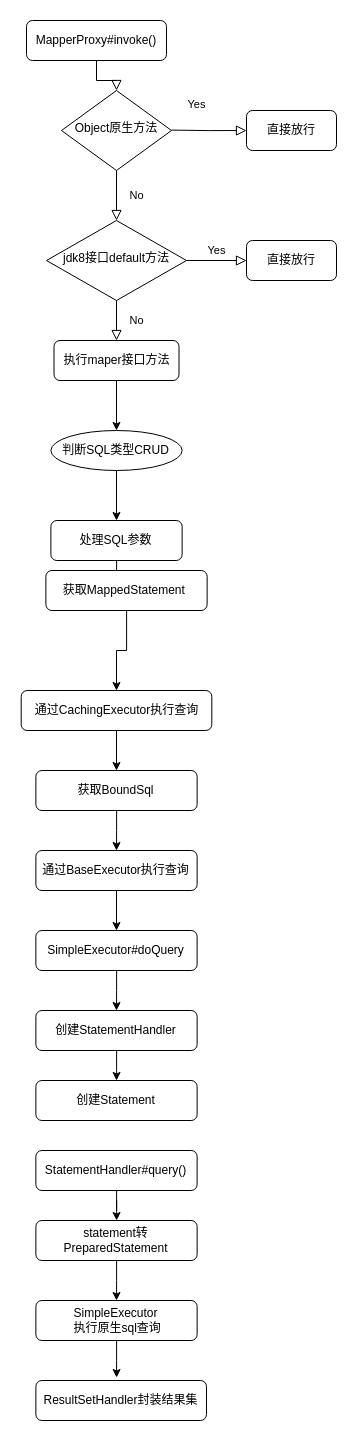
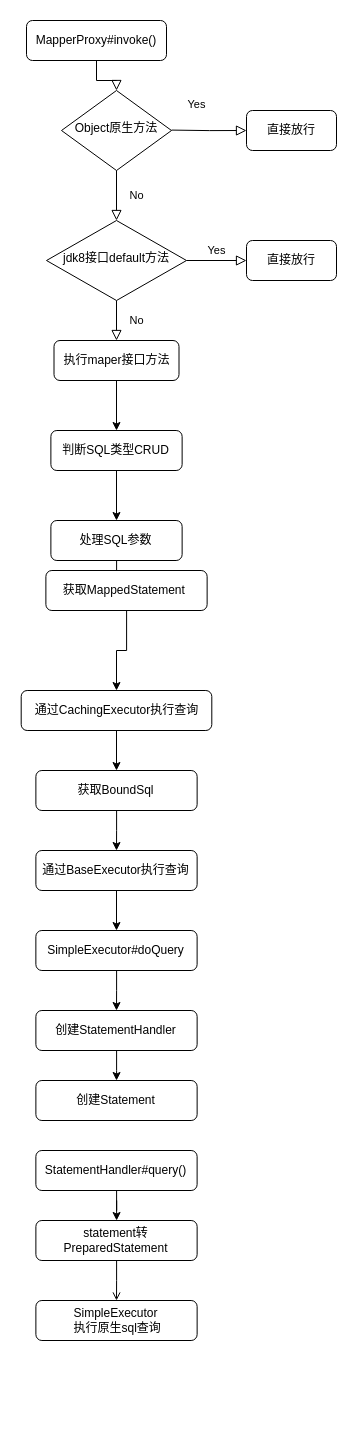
  <mxCell id="0" />
  <mxCell id="1" parent="0" />
  <mxCell id="2" value="" style="rounded=0;html=1;jettySize=auto;orthogonalLoop=1;fontSize=11;endArrow=block;endFill=0;endSize=8;strokeWidth=1;shadow=0;labelBackgroundColor=none;edgeStyle=orthogonalEdgeStyle;" parent="1" source="3" target="4" edge="1"><mxGeometry relative="1" as="geometry" /></mxCell>
  <mxCell id="3" value="MapperProxy#invoke()" style="rounded=1;whiteSpace=wrap;html=1;fontSize=12;glass=0;strokeWidth=1;shadow=0;" parent="1" vertex="1"><mxGeometry x="26" y="20" width="140" height="40" as="geometry" /></mxCell>
  <mxCell id="4" value="Object原生方法" style="rhombus;whiteSpace=wrap;html=1;shadow=0;fontFamily=Helvetica;fontSize=12;align=center;strokeWidth=1;spacing=6;spacingTop=-4;" parent="1" vertex="1"><mxGeometry x="61" y="90" width="110" height="80" as="geometry" /></mxCell>
  <mxCell id="5" value="直接放行" style="rounded=1;whiteSpace=wrap;html=1;fontSize=12;glass=0;strokeWidth=1;shadow=0;" parent="1" vertex="1"><mxGeometry x="246" y="110" width="90" height="40" as="geometry" /></mxCell>
  <mxCell id="6" value="No" style="rounded=0;html=1;jettySize=auto;orthogonalLoop=1;fontSize=11;endArrow=block;endFill=0;endSize=8;strokeWidth=1;shadow=0;labelBackgroundColor=none;edgeStyle=orthogonalEdgeStyle;" parent="1" source="8" target="10" edge="1"><mxGeometry y="20" relative="1" as="geometry"><mxPoint as="offset" /></mxGeometry></mxCell>
  <mxCell id="7" value="Yes" style="edgeStyle=orthogonalEdgeStyle;rounded=0;html=1;jettySize=auto;orthogonalLoop=1;fontSize=11;endArrow=block;endFill=0;endSize=8;strokeWidth=1;shadow=0;labelBackgroundColor=none;" parent="1" source="8" target="11" edge="1"><mxGeometry y="10" relative="1" as="geometry"><mxPoint as="offset" /></mxGeometry></mxCell>
  <mxCell id="8" value="jdk8接口default方法" style="rhombus;whiteSpace=wrap;html=1;shadow=0;fontFamily=Helvetica;fontSize=12;align=center;strokeWidth=1;spacing=6;spacingTop=-4;" parent="1" vertex="1"><mxGeometry x="46" y="220" width="140" height="80" as="geometry" /></mxCell>
  <mxCell id="9" style="edgeStyle=orthogonalEdgeStyle;rounded=0;orthogonalLoop=1;jettySize=auto;html=1;entryX=0.5;entryY=0;entryDx=0;entryDy=0;" edge="1" parent="1" source="10" target="15"><mxGeometry relative="1" as="geometry" /></mxCell>
  <mxCell id="10" value="执行maper接口方法" style="rounded=1;whiteSpace=wrap;html=1;fontSize=12;glass=0;strokeWidth=1;shadow=0;" parent="1" vertex="1"><mxGeometry x="53.5" y="340" width="125" height="40" as="geometry" /></mxCell>
  <mxCell id="11" value="直接放行" style="rounded=1;whiteSpace=wrap;html=1;fontSize=12;glass=0;strokeWidth=1;shadow=0;" parent="1" vertex="1"><mxGeometry x="246" y="240" width="90" height="40" as="geometry" /></mxCell>
  <mxCell id="12" value="Yes" style="edgeStyle=orthogonalEdgeStyle;rounded=0;html=1;jettySize=auto;orthogonalLoop=1;fontSize=11;endArrow=block;endFill=0;endSize=8;strokeWidth=1;shadow=0;labelBackgroundColor=none;" edge="1" parent="1" target="5"><mxGeometry x="-0.005" y="16" relative="1" as="geometry"><mxPoint x="-12" y="-10" as="offset" /><mxPoint x="171" y="129.58" as="sourcePoint" /><mxPoint x="241" y="129.58" as="targetPoint" /></mxGeometry></mxCell>
  <mxCell id="13" value="No" style="rounded=0;html=1;jettySize=auto;orthogonalLoop=1;fontSize=11;endArrow=block;endFill=0;endSize=8;strokeWidth=1;shadow=0;labelBackgroundColor=none;edgeStyle=orthogonalEdgeStyle;exitX=0.5;exitY=1;exitDx=0;exitDy=0;entryX=0.5;entryY=0;entryDx=0;entryDy=0;" edge="1" parent="1" source="4" target="8"><mxGeometry y="20" relative="1" as="geometry"><mxPoint as="offset" /><mxPoint x="116" y="180" as="sourcePoint" /><mxPoint x="476" y="250" as="targetPoint" /></mxGeometry></mxCell>
  <mxCell id="14" value="" style="edgeStyle=orthogonalEdgeStyle;rounded=0;orthogonalLoop=1;jettySize=auto;html=1;" edge="1" parent="1" source="15" target="17"><mxGeometry relative="1" as="geometry" /></mxCell>
- <mxCell id="15" value="判断SQL类型CRUD" style="ellipse;whiteSpace=wrap;html=1;fontSize=12;glass=0;strokeWidth=1;shadow=0;" vertex="1" parent="1"><mxGeometry x="50.38" y="430" width="131.25" height="40" as="geometry" /></mxCell>
+ <mxCell id="15" value="判断SQL类型CRUD" style="rounded=1;whiteSpace=wrap;html=1;fontSize=12;glass=0;strokeWidth=1;shadow=0;" vertex="1" parent="1"><mxGeometry x="50.38" y="430" width="131.25" height="40" as="geometry" /></mxCell>
  <mxCell id="16" value="" style="edgeStyle=orthogonalEdgeStyle;rounded=0;orthogonalLoop=1;jettySize=auto;html=1;" edge="1" parent="1" source="17" target="19"><mxGeometry relative="1" as="geometry" /></mxCell>
  <mxCell id="17" value="&lt;span&gt;处理SQL参数&lt;/span&gt;" style="rounded=1;whiteSpace=wrap;html=1;fontSize=12;glass=0;strokeWidth=1;shadow=0;" vertex="1" parent="1"><mxGeometry x="50.38" y="520" width="131.25" height="40" as="geometry" /></mxCell>
  <mxCell id="18" style="edgeStyle=orthogonalEdgeStyle;rounded=0;orthogonalLoop=1;jettySize=auto;html=1;" edge="1" parent="1" source="19" target="21"><mxGeometry relative="1" as="geometry" /></mxCell>
  <mxCell id="19" value="获取MappedStatement&amp;nbsp;" style="rounded=1;whiteSpace=wrap;html=1;fontSize=12;glass=0;strokeWidth=1;shadow=0;" vertex="1" parent="1"><mxGeometry x="45.38" y="570" width="161.25" height="40" as="geometry" /></mxCell>
  <mxCell id="20" style="edgeStyle=orthogonalEdgeStyle;rounded=0;orthogonalLoop=1;jettySize=auto;html=1;entryX=0.5;entryY=0;entryDx=0;entryDy=0;" edge="1" parent="1" source="21" target="23"><mxGeometry relative="1" as="geometry" /></mxCell>
  <mxCell id="21" value="通过CachingExecutor执行查询" style="rounded=1;whiteSpace=wrap;html=1;fontSize=12;glass=0;strokeWidth=1;shadow=0;" vertex="1" parent="1"><mxGeometry x="20.69" y="690" width="190.62" height="40" as="geometry" /></mxCell>
  <mxCell id="22" style="edgeStyle=orthogonalEdgeStyle;rounded=0;orthogonalLoop=1;jettySize=auto;html=1;entryX=0.5;entryY=0;entryDx=0;entryDy=0;" edge="1" parent="1" source="23" target="25"><mxGeometry relative="1" as="geometry" /></mxCell>
  <mxCell id="23" value="获取BoundSql" style="rounded=1;whiteSpace=wrap;html=1;fontSize=12;glass=0;strokeWidth=1;shadow=0;" vertex="1" parent="1"><mxGeometry x="35.38" y="770" width="161.25" height="40" as="geometry" /></mxCell>
  <mxCell id="24" style="edgeStyle=orthogonalEdgeStyle;rounded=0;orthogonalLoop=1;jettySize=auto;html=1;" edge="1" parent="1" source="25" target="27"><mxGeometry relative="1" as="geometry" /></mxCell>
  <mxCell id="25" value="通过BaseExecutor执行查询" style="rounded=1;whiteSpace=wrap;html=1;fontSize=12;glass=0;strokeWidth=1;shadow=0;" vertex="1" parent="1"><mxGeometry x="35.38" y="850" width="161.25" height="40" as="geometry" /></mxCell>
  <mxCell id="26" style="edgeStyle=orthogonalEdgeStyle;rounded=0;orthogonalLoop=1;jettySize=auto;html=1;entryX=0.5;entryY=0;entryDx=0;entryDy=0;" edge="1" parent="1" source="27" target="29"><mxGeometry relative="1" as="geometry" /></mxCell>
  <mxCell id="27" value="SimpleExecutor#doQuery" style="rounded=1;whiteSpace=wrap;html=1;fontSize=12;glass=0;strokeWidth=1;shadow=0;" vertex="1" parent="1"><mxGeometry x="35.37" y="930" width="161.25" height="40" as="geometry" /></mxCell>
  <mxCell id="28" style="edgeStyle=orthogonalEdgeStyle;rounded=0;orthogonalLoop=1;jettySize=auto;html=1;entryX=0.5;entryY=0;entryDx=0;entryDy=0;" edge="1" parent="1" source="29" target="30"><mxGeometry relative="1" as="geometry" /></mxCell>
  <mxCell id="29" value="创建StatementHandler" style="rounded=1;whiteSpace=wrap;html=1;fontSize=12;glass=0;strokeWidth=1;shadow=0;" vertex="1" parent="1"><mxGeometry x="35.38" y="1010" width="161.25" height="40" as="geometry" /></mxCell>
  <mxCell id="30" value="创建Statement" style="rounded=1;whiteSpace=wrap;html=1;fontSize=12;glass=0;strokeWidth=1;shadow=0;" vertex="1" parent="1"><mxGeometry x="35.38" y="1080" width="161.25" height="40" as="geometry" /></mxCell>
  <mxCell id="31" style="edgeStyle=orthogonalEdgeStyle;rounded=0;orthogonalLoop=1;jettySize=auto;html=1;" edge="1" parent="1" source="32" target="34"><mxGeometry relative="1" as="geometry" /></mxCell>
  <mxCell id="32" value="StatementHandler#query()" style="rounded=1;whiteSpace=wrap;html=1;fontSize=12;glass=0;strokeWidth=1;shadow=0;" vertex="1" parent="1"><mxGeometry x="35.37" y="1150" width="161.25" height="40" as="geometry" /></mxCell>
- <mxCell id="33" style="edgeStyle=orthogonalEdgeStyle;rounded=0;orthogonalLoop=1;jettySize=auto;html=1;entryX=0.5;entryY=0;entryDx=0;entryDy=0;" edge="1" parent="1" source="34" target="36"><mxGeometry relative="1" as="geometry" /></mxCell>
+ <mxCell id="33" style="edgeStyle=orthogonalEdgeStyle;rounded=0;orthogonalLoop=1;jettySize=auto;html=1;entryX=0.5;entryY=0;entryDx=0;entryDy=0;endArrow=open;" edge="1" parent="1" source="34" target="36"><mxGeometry relative="1" as="geometry" /></mxCell>
  <mxCell id="34" value="statement转PreparedStatement" style="rounded=1;whiteSpace=wrap;html=1;fontSize=12;glass=0;strokeWidth=1;shadow=0;" vertex="1" parent="1"><mxGeometry x="35.38" y="1220" width="161.25" height="40" as="geometry" /></mxCell>
- <mxCell id="35" style="edgeStyle=orthogonalEdgeStyle;rounded=0;orthogonalLoop=1;jettySize=auto;html=1;entryX=0.473;entryY=-0.075;entryDx=0;entryDy=0;entryPerimeter=0;" edge="1" parent="1" source="36" target="37"><mxGeometry relative="1" as="geometry" /></mxCell>
  <mxCell id="36" value="SimpleExecutor&lt;br&gt;&amp;nbsp;执行原生sql查询" style="rounded=1;whiteSpace=wrap;html=1;fontSize=12;glass=0;strokeWidth=1;shadow=0;" vertex="1" parent="1"><mxGeometry x="35.38" y="1300" width="161.25" height="40" as="geometry" /></mxCell>
- <mxCell id="37" value="ResultSetHandler封装结果集" style="rounded=1;whiteSpace=wrap;html=1;fontSize=12;glass=0;strokeWidth=1;shadow=0;" vertex="1" parent="1"><mxGeometry x="35.38" y="1380" width="170.63" height="40" as="geometry" /></mxCell>
